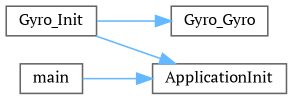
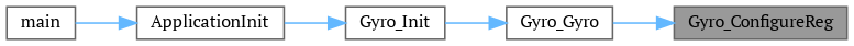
  digraph {
    fontname="PT Serif"
    rankdir=RL
    node [color=grey40 fillcolor=white fontname="PT Serif" fontsize=10 shape=box style=filled]
    edge [color=steelblue1 dir=back fontname="PT Serif" fontsize=10 labelfontname=Helvetica labelfontsize=10 style=solid]
+   n1 [color=gray40 fillcolor=grey60 fontcolor=black height=0.2 label=Gyro_ConfigureReg width=0.4]
    n2 [height=0.2 label=Gyro_Gyro width=0.4]
    n3 [height=0.2 label=Gyro_Init width=0.4]
    n4 [height=0.2 label=ApplicationInit width=0.4]
    n5 [height=0.2 label=main width=0.4]
+   n1 -> n2
    n2 -> n3
-   n4 -> n3
+   n3 -> n4
    n4 -> n5
  }
